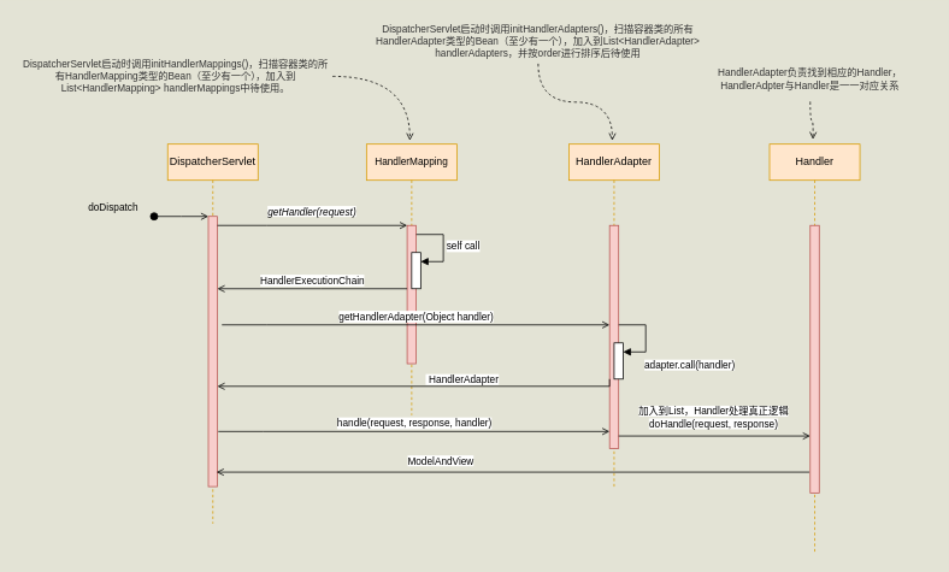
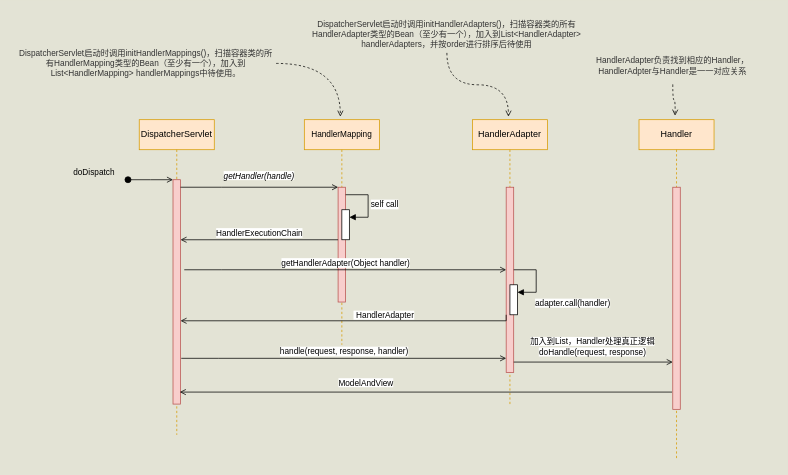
  <mxCell id="0" />
  <mxCell id="1" parent="0" />
  <mxCell id="2" value="DispatcherServlet" style="shape=umlLifeline;perimeter=lifelinePerimeter;whiteSpace=wrap;html=1;container=0;dropTarget=0;collapsible=0;recursiveResize=0;outlineConnect=0;portConstraint=eastwest;newEdgeStyle={&quot;edgeStyle&quot;:&quot;elbowEdgeStyle&quot;,&quot;elbow&quot;:&quot;vertical&quot;,&quot;curved&quot;:0,&quot;rounded&quot;:0};fillColor=#ffe6cc;strokeColor=#d79b00;" parent="1" vertex="1"><mxGeometry x="185" y="159" width="100" height="420" as="geometry" /></mxCell>
  <mxCell id="3" value="" style="html=1;points=[];perimeter=orthogonalPerimeter;outlineConnect=0;targetShapes=umlLifeline;portConstraint=eastwest;newEdgeStyle={&quot;edgeStyle&quot;:&quot;elbowEdgeStyle&quot;,&quot;elbow&quot;:&quot;vertical&quot;,&quot;curved&quot;:0,&quot;rounded&quot;:0};fillColor=#f8cecc;strokeColor=#b85450;" parent="2" vertex="1"><mxGeometry x="45" y="80" width="10" height="299" as="geometry" /></mxCell>
  <mxCell id="4" value="" style="html=1;verticalAlign=bottom;startArrow=oval;endArrow=open;startSize=8;edgeStyle=elbowEdgeStyle;elbow=vertical;curved=0;rounded=0;endFill=0;" parent="2" target="3" edge="1"><mxGeometry relative="1" as="geometry"><mxPoint x="-15" y="80" as="sourcePoint" /></mxGeometry></mxCell>
  <mxCell id="5" value="&lt;font style=&quot;font-size: 11px;&quot;&gt;HandlerMapping&lt;/font&gt;" style="shape=umlLifeline;perimeter=lifelinePerimeter;whiteSpace=wrap;html=1;container=0;dropTarget=0;collapsible=0;recursiveResize=0;outlineConnect=0;portConstraint=eastwest;newEdgeStyle={&quot;edgeStyle&quot;:&quot;elbowEdgeStyle&quot;,&quot;elbow&quot;:&quot;vertical&quot;,&quot;curved&quot;:0,&quot;rounded&quot;:0};fillColor=#ffe6cc;strokeColor=#d79b00;" parent="1" vertex="1"><mxGeometry x="405" y="159" width="100" height="300" as="geometry" /></mxCell>
  <mxCell id="6" value="" style="html=1;points=[];perimeter=orthogonalPerimeter;outlineConnect=0;targetShapes=umlLifeline;portConstraint=eastwest;newEdgeStyle={&quot;edgeStyle&quot;:&quot;elbowEdgeStyle&quot;,&quot;elbow&quot;:&quot;vertical&quot;,&quot;curved&quot;:0,&quot;rounded&quot;:0};fillColor=#f8cecc;strokeColor=#b85450;" parent="5" vertex="1"><mxGeometry x="45" y="90" width="10" height="153" as="geometry" /></mxCell>
  <mxCell id="7" value="" style="html=1;points=[];perimeter=orthogonalPerimeter;outlineConnect=0;targetShapes=umlLifeline;portConstraint=eastwest;newEdgeStyle={&quot;edgeStyle&quot;:&quot;elbowEdgeStyle&quot;,&quot;elbow&quot;:&quot;vertical&quot;,&quot;curved&quot;:0,&quot;rounded&quot;:0};labelBackgroundColor=#ffffff;fontSize=11;fontColor=#000000;" vertex="1" parent="5"><mxGeometry x="50" y="120" width="10" height="40" as="geometry" /></mxCell>
  <mxCell id="8" value="self call" style="html=1;align=left;spacingLeft=2;endArrow=block;rounded=0;edgeStyle=orthogonalEdgeStyle;curved=0;rounded=0;fontSize=11;fontColor=#000000;" edge="1" target="7" parent="5"><mxGeometry relative="1" as="geometry"><mxPoint x="55" y="100" as="sourcePoint" /><Array as="points"><mxPoint x="85" y="130" /></Array></mxGeometry></mxCell>
  <mxCell id="9" value="" style="html=1;verticalAlign=bottom;endArrow=open;edgeStyle=elbowEdgeStyle;elbow=vertical;curved=0;rounded=0;endFill=0;" parent="1" source="3" target="6" edge="1"><mxGeometry x="0.007" relative="1" as="geometry"><mxPoint x="310" y="259" as="sourcePoint" /><Array as="points"><mxPoint x="295" y="249" /></Array><mxPoint as="offset" /></mxGeometry></mxCell>
  <mxCell id="10" value="HandlerExecutionChain" style="html=1;verticalAlign=bottom;endArrow=open;edgeStyle=elbowEdgeStyle;elbow=vertical;curved=0;rounded=0;endFill=0;" parent="1" source="6" target="3" edge="1"><mxGeometry relative="1" as="geometry"><mxPoint x="290" y="289" as="sourcePoint" /><Array as="points"><mxPoint x="355" y="319" /><mxPoint x="305" y="289" /></Array><mxPoint x="245" y="319" as="targetPoint" /></mxGeometry></mxCell>
  <mxCell id="11" value="getHandlerAdapter(Object handler)" style="html=1;verticalAlign=bottom;endArrow=open;edgeStyle=elbowEdgeStyle;elbow=vertical;curved=0;rounded=0;" parent="1" target="13" edge="1"><mxGeometry x="0.002" relative="1" as="geometry"><mxPoint x="290" y="364" as="targetPoint" /><Array as="points"><mxPoint x="295" y="359" /></Array><mxPoint x="245" y="359" as="sourcePoint" /><mxPoint as="offset" /></mxGeometry></mxCell>
  <mxCell id="12" value="HandlerAdapter" style="shape=umlLifeline;perimeter=lifelinePerimeter;whiteSpace=wrap;html=1;container=0;dropTarget=0;collapsible=0;recursiveResize=0;outlineConnect=0;portConstraint=eastwest;newEdgeStyle={&quot;edgeStyle&quot;:&quot;elbowEdgeStyle&quot;,&quot;elbow&quot;:&quot;vertical&quot;,&quot;curved&quot;:0,&quot;rounded&quot;:0};fillColor=#ffe6cc;strokeColor=#d79b00;" vertex="1" parent="1"><mxGeometry x="629" y="159" width="100" height="380" as="geometry" /></mxCell>
  <mxCell id="13" value="" style="html=1;points=[];perimeter=orthogonalPerimeter;outlineConnect=0;targetShapes=umlLifeline;portConstraint=eastwest;newEdgeStyle={&quot;edgeStyle&quot;:&quot;elbowEdgeStyle&quot;,&quot;elbow&quot;:&quot;vertical&quot;,&quot;curved&quot;:0,&quot;rounded&quot;:0};fillColor=#f8cecc;strokeColor=#b85450;" vertex="1" parent="12"><mxGeometry x="45" y="90" width="10" height="247" as="geometry" /></mxCell>
  <mxCell id="14" value="" style="html=1;points=[];perimeter=orthogonalPerimeter;outlineConnect=0;targetShapes=umlLifeline;portConstraint=eastwest;newEdgeStyle={&quot;edgeStyle&quot;:&quot;elbowEdgeStyle&quot;,&quot;elbow&quot;:&quot;vertical&quot;,&quot;curved&quot;:0,&quot;rounded&quot;:0};labelBackgroundColor=#ffffff;fontSize=11;fontColor=#000000;" vertex="1" parent="12"><mxGeometry x="50" y="220" width="10" height="40" as="geometry" /></mxCell>
  <mxCell id="15" value="" style="html=1;align=left;spacingLeft=2;endArrow=block;rounded=0;edgeStyle=orthogonalEdgeStyle;curved=0;rounded=0;fontSize=11;fontColor=#000000;" edge="1" target="14" parent="12"><mxGeometry relative="1" as="geometry"><mxPoint x="55" y="200" as="sourcePoint" /><Array as="points"><mxPoint x="85" y="230" /></Array></mxGeometry></mxCell>
  <mxCell id="16" value="Handler" style="shape=umlLifeline;perimeter=lifelinePerimeter;whiteSpace=wrap;html=1;container=0;dropTarget=0;collapsible=0;recursiveResize=0;outlineConnect=0;portConstraint=eastwest;newEdgeStyle={&quot;edgeStyle&quot;:&quot;elbowEdgeStyle&quot;,&quot;elbow&quot;:&quot;vertical&quot;,&quot;curved&quot;:0,&quot;rounded&quot;:0};fillColor=#ffe6cc;strokeColor=#d79b00;" vertex="1" parent="1"><mxGeometry x="851" y="159" width="100" height="452" as="geometry" /></mxCell>
  <mxCell id="17" value="" style="html=1;points=[];perimeter=orthogonalPerimeter;outlineConnect=0;targetShapes=umlLifeline;portConstraint=eastwest;newEdgeStyle={&quot;edgeStyle&quot;:&quot;elbowEdgeStyle&quot;,&quot;elbow&quot;:&quot;vertical&quot;,&quot;curved&quot;:0,&quot;rounded&quot;:0};fillColor=#f8cecc;strokeColor=#b85450;" vertex="1" parent="16"><mxGeometry x="45" y="90" width="10" height="296" as="geometry" /></mxCell>
  <mxCell id="18" value="doDispatch" style="text;html=1;strokeColor=none;fillColor=none;align=center;verticalAlign=middle;whiteSpace=wrap;rounded=0;fontSize=11;" vertex="1" parent="1"><mxGeometry x="95" y="214" width="60" height="30" as="geometry" /></mxCell>
- <mxCell id="19" value="&lt;i&gt;&lt;font style=&quot;font-size: 11px; background-color: rgb(255, 255, 255);&quot;&gt;getHandler(request)&lt;/font&gt;&lt;/i&gt;" style="text;html=1;strokeColor=none;fillColor=none;align=center;verticalAlign=middle;whiteSpace=wrap;rounded=0;fontSize=11;" vertex="1" parent="1"><mxGeometry x="265" y="219" width="160" height="30" as="geometry" /></mxCell>
+ <mxCell id="19" value="&lt;i&gt;&lt;font style=&quot;font-size: 11px; background-color: rgb(255, 255, 255);&quot;&gt;getHandler(handle)&lt;/font&gt;&lt;/i&gt;" style="text;html=1;strokeColor=none;fillColor=none;align=center;verticalAlign=middle;whiteSpace=wrap;rounded=0;fontSize=11;" vertex="1" parent="1"><mxGeometry x="265" y="219" width="160" height="30" as="geometry" /></mxCell>
  <mxCell id="20" style="edgeStyle=orthogonalEdgeStyle;orthogonalLoop=1;jettySize=auto;html=1;fontSize=11;fontColor=#000000;dashed=1;curved=1;endArrow=open;endFill=0;" edge="1" parent="1" source="21"><mxGeometry relative="1" as="geometry"><mxPoint x="453" y="155" as="targetPoint" /></mxGeometry></mxCell>
  <mxCell id="21" value="&lt;div style=&quot;&quot;&gt;&lt;font color=&quot;#333333&quot;&gt;DispatcherServlet启动时调用initHandlerMappings()，扫描容器类的所有HandlerMapping类型的Bean（至少有一个），加入到List&amp;lt;HandlerMapping&amp;gt; handlerMappings中待使用。&lt;/font&gt;&lt;/div&gt;" style="text;html=1;strokeColor=none;fillColor=none;align=center;verticalAlign=middle;whiteSpace=wrap;rounded=0;fontSize=11;fontColor=#2BD62B;" vertex="1" parent="1"><mxGeometry x="20" y="59" width="347.5" height="50" as="geometry" /></mxCell>
  <mxCell id="22" value="&lt;span style=&quot;background-color: rgb(255, 255, 255);&quot;&gt;adapter.call(handler)&lt;/span&gt;" style="text;html=1;strokeColor=none;fillColor=none;align=center;verticalAlign=middle;whiteSpace=wrap;rounded=0;fontSize=11;fontColor=#000000;" vertex="1" parent="1"><mxGeometry x="695" y="389" width="136" height="30" as="geometry" /></mxCell>
  <mxCell id="23" style="edgeStyle=orthogonalEdgeStyle;orthogonalLoop=1;jettySize=auto;html=1;labelBackgroundColor=#;fontSize=11;fontColor=#6666FF;endArrow=open;endFill=0;dashed=1;curved=1;" edge="1" parent="1" source="24"><mxGeometry relative="1" as="geometry"><mxPoint x="677" y="155" as="targetPoint" /></mxGeometry></mxCell>
  <mxCell id="24" value="&lt;font color=&quot;#333333&quot;&gt;DispatcherServlet启动时调用initHandlerAdapters()，扫描容器类的所有HandlerAdapter类型的Bean（至少有一个），加入到List&amp;lt;HandlerAdapter&amp;gt; handlerAdapters，并按order进行排序后待使用&lt;/font&gt;" style="text;html=1;strokeColor=none;fillColor=none;align=center;verticalAlign=middle;whiteSpace=wrap;rounded=0;fontSize=11;fontColor=#2BD62B;" vertex="1" parent="1"><mxGeometry x="400" y="20" width="390" height="50" as="geometry" /></mxCell>
  <mxCell id="25" style="edgeStyle=elbowEdgeStyle;rounded=0;orthogonalLoop=1;jettySize=auto;html=1;elbow=vertical;curved=0;fontSize=11;fontColor=#2BD62B;endArrow=open;endFill=0;" edge="1" parent="1" target="3"><mxGeometry relative="1" as="geometry"><mxPoint x="674" y="419" as="sourcePoint" /><mxPoint x="243" y="419" as="targetPoint" /><Array as="points"><mxPoint x="531" y="427" /></Array></mxGeometry></mxCell>
  <mxCell id="26" value="&lt;font style=&quot;background-color: rgb(255, 255, 255);&quot; color=&quot;#000000&quot;&gt;&amp;nbsp;HandlerAdapter&lt;/font&gt;" style="text;html=1;align=center;verticalAlign=middle;resizable=0;points=[];autosize=1;strokeColor=none;fillColor=none;fontSize=11;fontColor=#2BD62B;" vertex="1" parent="1"><mxGeometry x="458" y="407" width="105" height="26" as="geometry" /></mxCell>
  <mxCell id="27" value="handle(request, response, handler)" style="html=1;verticalAlign=bottom;endArrow=open;edgeStyle=elbowEdgeStyle;elbow=vertical;curved=0;rounded=0;" edge="1" parent="1"><mxGeometry x="0.003" relative="1" as="geometry"><mxPoint x="674" y="477" as="targetPoint" /><Array as="points"><mxPoint x="291" y="477" /></Array><mxPoint x="241" y="477" as="sourcePoint" /><mxPoint as="offset" /></mxGeometry></mxCell>
  <mxCell id="28" value="" style="edgeStyle=none;orthogonalLoop=1;jettySize=auto;html=1;rounded=1;fontSize=11;fontColor=#000000;endArrow=open;endFill=0;" edge="1" parent="1" target="17"><mxGeometry width="100" relative="1" as="geometry"><mxPoint x="684" y="482" as="sourcePoint" /><mxPoint x="900.5" y="482" as="targetPoint" /><Array as="points" /></mxGeometry></mxCell>
  <mxCell id="29" value="&lt;span style=&quot;background-color: rgb(255, 255, 255);&quot;&gt;加入到List，Handler处理真正逻辑&lt;br&gt;doHandle(request, response)&lt;/span&gt;" style="text;html=1;align=center;verticalAlign=middle;resizable=0;points=[];autosize=1;strokeColor=none;fillColor=none;fontSize=11;fontColor=#000000;" vertex="1" parent="1"><mxGeometry x="681" y="441" width="216" height="41" as="geometry" /></mxCell>
  <mxCell id="30" value="" style="edgeStyle=none;orthogonalLoop=1;jettySize=auto;html=1;rounded=1;fontSize=11;fontColor=#000000;endArrow=open;endFill=0;" edge="1" parent="1"><mxGeometry width="100" relative="1" as="geometry"><mxPoint x="895" y="522" as="sourcePoint" /><mxPoint x="239" y="522" as="targetPoint" /><Array as="points" /></mxGeometry></mxCell>
  <mxCell id="31" value="&lt;span style=&quot;background-color: rgb(255, 255, 255);&quot;&gt;ModelAndView&lt;/span&gt;" style="text;html=1;align=center;verticalAlign=middle;resizable=0;points=[];autosize=1;strokeColor=none;fillColor=none;fontSize=11;fontColor=#000000;" vertex="1" parent="1"><mxGeometry x="438" y="497" width="98" height="26" as="geometry" /></mxCell>
  <mxCell id="32" style="edgeStyle=orthogonalEdgeStyle;curved=1;orthogonalLoop=1;jettySize=auto;html=1;dashed=1;labelBackgroundColor=#;fontSize=11;fontColor=#6666FF;endArrow=open;endFill=0;" edge="1" parent="1" source="33"><mxGeometry relative="1" as="geometry"><mxPoint x="899.034" y="153.69" as="targetPoint" /></mxGeometry></mxCell>
  <mxCell id="33" value="&lt;font color=&quot;#333333&quot;&gt;HandlerAdapter负责找到相应的Handler，HandlerAdpter与Handler是一一对应关系&lt;/font&gt;" style="text;html=1;strokeColor=none;fillColor=none;align=center;verticalAlign=middle;whiteSpace=wrap;rounded=0;fontSize=11;fontColor=#2BD62B;" vertex="1" parent="1"><mxGeometry x="764" y="62" width="264" height="50" as="geometry" /></mxCell>
